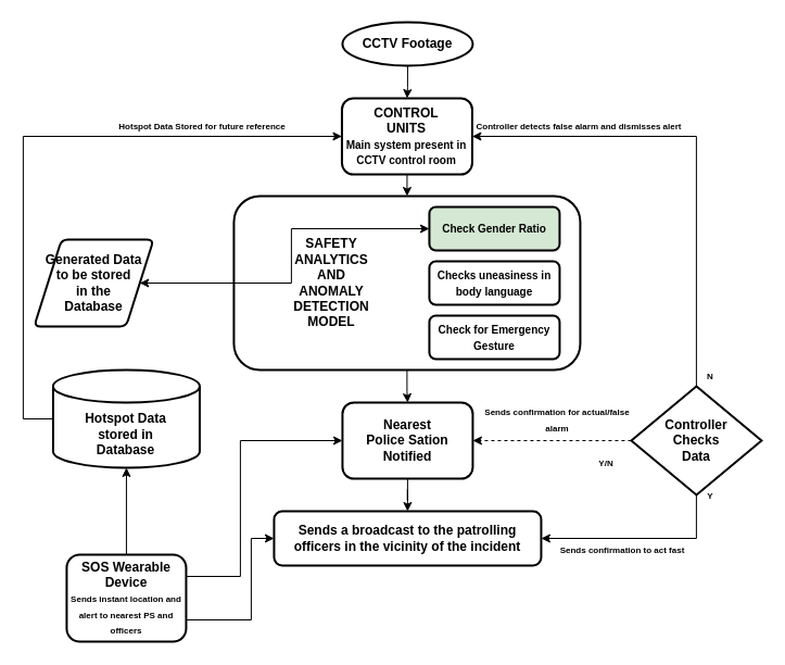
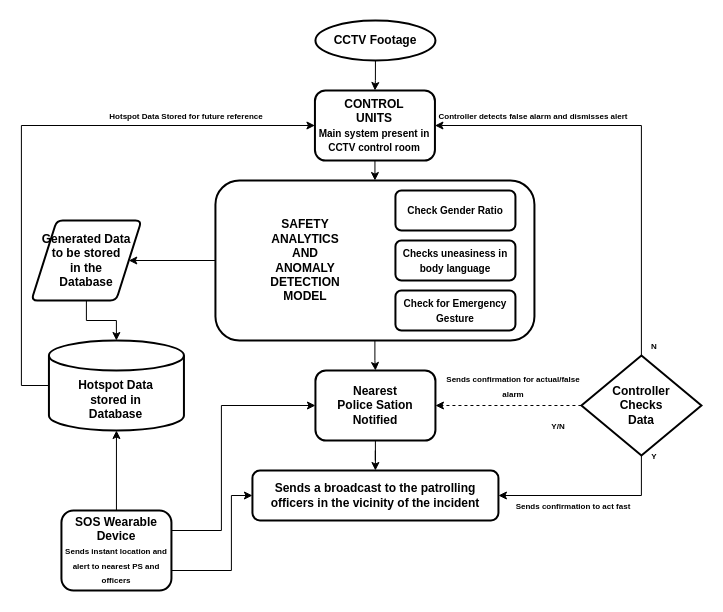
  <mxCell id="0" />
  <mxCell id="1" parent="0" />
  <mxCell id="2" style="edgeStyle=orthogonalEdgeStyle;rounded=0;orthogonalLoop=1;jettySize=auto;html=1;exitX=0;exitY=0.5;exitDx=0;exitDy=0;entryX=1;entryY=0.5;entryDx=0;entryDy=0;" edge="1" parent="1" source="4" target="11"><mxGeometry relative="1" as="geometry" /></mxCell>
  <mxCell id="3" style="edgeStyle=orthogonalEdgeStyle;rounded=0;orthogonalLoop=1;jettySize=auto;html=1;entryX=0.5;entryY=0;entryDx=0;entryDy=0;" edge="1" parent="1" source="4" target="17"><mxGeometry relative="1" as="geometry" /></mxCell>
  <mxCell id="4" value="&lt;div style=&quot;text-align: center;&quot;&gt;&lt;b&gt;&lt;span style=&quot;background-color: initial; white-space: pre;&quot;&gt;&#09;&lt;span style=&quot;white-space: pre;&quot;&gt;&#09;&lt;/span&gt;&lt;/span&gt;&lt;span style=&quot;background-color: initial;&quot;&gt;SAFETY&lt;/span&gt;&lt;/b&gt;&lt;/div&gt;&lt;div style=&quot;text-align: center;&quot;&gt;&lt;b&gt;&lt;span style=&quot;white-space: pre;&quot;&gt;&#09;&lt;span style=&quot;white-space: pre;&quot;&gt;&#09;&lt;/span&gt;&lt;/span&gt;ANALYTICS&lt;/b&gt;&lt;/div&gt;&lt;div style=&quot;text-align: center;&quot;&gt;&lt;b&gt;&lt;span style=&quot;white-space: pre;&quot;&gt;&#09;&lt;span style=&quot;white-space: pre;&quot;&gt;&#09;&lt;/span&gt;&lt;/span&gt;AND&lt;/b&gt;&lt;/div&gt;&lt;div style=&quot;text-align: center;&quot;&gt;&lt;b&gt;&lt;span style=&quot;white-space: pre;&quot;&gt;&#09;&lt;span style=&quot;white-space: pre;&quot;&gt;&#09;&lt;/span&gt;&lt;/span&gt;ANOMALY&lt;/b&gt;&lt;/div&gt;&lt;div style=&quot;text-align: center;&quot;&gt;&lt;b&gt;&lt;span style=&quot;white-space: pre;&quot;&gt;&#09;&lt;span style=&quot;white-space: pre;&quot;&gt;&#09;&lt;/span&gt;&lt;/span&gt;DETECTION&lt;/b&gt;&lt;/div&gt;&lt;div style=&quot;text-align: center;&quot;&gt;&lt;b&gt;&lt;span style=&quot;white-space: pre;&quot;&gt;&#09;&lt;/span&gt;&lt;span style=&quot;white-space: pre;&quot;&gt;&#09;&lt;/span&gt;MODEL&lt;/b&gt;&lt;/div&gt;" style="rounded=1;whiteSpace=wrap;html=1;align=left;strokeWidth=2;" vertex="1" parent="1"><mxGeometry x="214.94" y="180" width="319" height="160" as="geometry" /></mxCell>
- <mxCell id="5" value="&lt;font style=&quot;font-size: 10px;&quot;&gt;&lt;b&gt;Check Gender Ratio&lt;/b&gt;&lt;/font&gt;" style="rounded=1;whiteSpace=wrap;html=1;strokeWidth=2;fillColor=#d5e8d4;" vertex="1" parent="1"><mxGeometry x="394.94" y="190" width="120" height="40" as="geometry" /></mxCell>
+ <mxCell id="5" value="&lt;font style=&quot;font-size: 10px;&quot;&gt;&lt;b&gt;Check Gender Ratio&lt;/b&gt;&lt;/font&gt;" style="rounded=1;whiteSpace=wrap;html=1;strokeWidth=2;" vertex="1" parent="1"><mxGeometry x="394.94" y="190" width="120" height="40" as="geometry" /></mxCell>
  <mxCell id="6" value="&lt;font style=&quot;font-size: 10px;&quot;&gt;&lt;b&gt;Checks uneasiness in body language&lt;/b&gt;&lt;/font&gt;" style="rounded=1;whiteSpace=wrap;html=1;strokeWidth=2;" vertex="1" parent="1"><mxGeometry x="394.94" y="240" width="120" height="40" as="geometry" /></mxCell>
  <mxCell id="7" value="&lt;font style=&quot;font-size: 10px;&quot;&gt;&lt;b&gt;Check for Emergency Gesture&lt;/b&gt;&lt;/font&gt;" style="rounded=1;whiteSpace=wrap;html=1;strokeWidth=2;" vertex="1" parent="1"><mxGeometry x="394.94" y="290" width="120" height="40" as="geometry" /></mxCell>
  <mxCell id="8" style="edgeStyle=orthogonalEdgeStyle;rounded=0;orthogonalLoop=1;jettySize=auto;html=1;exitX=0.5;exitY=1;exitDx=0;exitDy=0;entryX=0.5;entryY=0;entryDx=0;entryDy=0;" edge="1" parent="1" source="9" target="4"><mxGeometry relative="1" as="geometry" /></mxCell>
  <mxCell id="9" value="&lt;b&gt;CONTROL&lt;/b&gt;&lt;div&gt;&lt;b&gt;UNITS&lt;/b&gt;&lt;/div&gt;&lt;div&gt;&lt;font style=&quot;font-size: 10px;&quot;&gt;&lt;b&gt;Main system present in CCTV control room&lt;/b&gt;&lt;/font&gt;&lt;/div&gt;" style="rounded=1;whiteSpace=wrap;html=1;strokeWidth=2;" vertex="1" parent="1"><mxGeometry x="314.44" y="90" width="120" height="70" as="geometry" /></mxCell>
- <mxCell id="10" value="" style="edgeStyle=orthogonalEdgeStyle;rounded=0;orthogonalLoop=1;jettySize=auto;html=1;" edge="1" parent="1" source="11" target="5"><mxGeometry relative="1" as="geometry" /></mxCell>
+ <mxCell id="10" value="" style="edgeStyle=orthogonalEdgeStyle;rounded=0;orthogonalLoop=1;jettySize=auto;html=1;" edge="1" parent="1" source="11" target="13"><mxGeometry relative="1" as="geometry" /></mxCell>
  <mxCell id="11" value="&lt;b&gt;Generated Data&lt;/b&gt;&lt;div&gt;&lt;b&gt;to be stored&lt;/b&gt;&lt;/div&gt;&lt;div&gt;&lt;b&gt;in the&lt;/b&gt;&lt;/div&gt;&lt;div&gt;&lt;b&gt;Database&lt;/b&gt;&lt;/div&gt;" style="shape=parallelogram;html=1;strokeWidth=2;perimeter=parallelogramPerimeter;whiteSpace=wrap;rounded=1;arcSize=12;size=0.23;" vertex="1" parent="1"><mxGeometry x="30.94" y="220" width="110" height="80" as="geometry" /></mxCell>
  <mxCell id="12" style="edgeStyle=orthogonalEdgeStyle;rounded=0;orthogonalLoop=1;jettySize=auto;html=1;entryX=0;entryY=0.5;entryDx=0;entryDy=0;" edge="1" parent="1" source="13" target="9"><mxGeometry relative="1" as="geometry"><Array as="points"><mxPoint x="20.94" y="385" /><mxPoint x="20.94" y="125" /></Array></mxGeometry></mxCell>
  <mxCell id="13" value="&lt;div&gt;&lt;b&gt;&lt;br&gt;&lt;/b&gt;&lt;/div&gt;&lt;div&gt;&lt;b&gt;&lt;br&gt;&lt;/b&gt;&lt;/div&gt;&lt;b&gt;Hotspot Data&lt;/b&gt;&lt;div&gt;&lt;b&gt;stored in&lt;/b&gt;&lt;/div&gt;&lt;div&gt;&lt;b&gt;Database&lt;/b&gt;&lt;/div&gt;" style="strokeWidth=2;html=1;shape=mxgraph.flowchart.database;whiteSpace=wrap;" vertex="1" parent="1"><mxGeometry x="48.44" y="340" width="135" height="90" as="geometry" /></mxCell>
  <mxCell id="14" style="edgeStyle=orthogonalEdgeStyle;rounded=0;orthogonalLoop=1;jettySize=auto;html=1;entryX=0.5;entryY=0;entryDx=0;entryDy=0;" edge="1" parent="1" source="15" target="9"><mxGeometry relative="1" as="geometry" /></mxCell>
  <mxCell id="15" value="&lt;b&gt;CCTV Footage&lt;/b&gt;" style="ellipse;whiteSpace=wrap;html=1;strokeWidth=2;" vertex="1" parent="1"><mxGeometry x="314.94" y="20" width="120" height="40" as="geometry" /></mxCell>
  <mxCell id="16" value="" style="edgeStyle=orthogonalEdgeStyle;rounded=0;orthogonalLoop=1;jettySize=auto;html=1;" edge="1" parent="1" source="17" target="18"><mxGeometry relative="1" as="geometry" /></mxCell>
  <mxCell id="17" value="&lt;b&gt;Nearest&lt;/b&gt;&lt;div&gt;&lt;b&gt;Police Sation&lt;/b&gt;&lt;/div&gt;&lt;div&gt;&lt;b&gt;Notified&lt;/b&gt;&lt;/div&gt;" style="rounded=1;whiteSpace=wrap;html=1;strokeWidth=2;" vertex="1" parent="1"><mxGeometry x="314.94" y="370" width="120" height="70" as="geometry" /></mxCell>
  <mxCell id="18" value="&lt;b&gt;Sends a broadcast to the patrolling officers in the vicinity of the incident&lt;/b&gt;" style="rounded=1;whiteSpace=wrap;html=1;strokeWidth=2;" vertex="1" parent="1"><mxGeometry x="251.94" y="470" width="246" height="50" as="geometry" /></mxCell>
  <mxCell id="19" style="edgeStyle=orthogonalEdgeStyle;rounded=0;orthogonalLoop=1;jettySize=auto;html=1;entryX=1;entryY=0.5;entryDx=0;entryDy=0;dashed=1;" edge="1" parent="1" source="22" target="17"><mxGeometry relative="1" as="geometry" /></mxCell>
  <mxCell id="20" style="edgeStyle=orthogonalEdgeStyle;rounded=0;orthogonalLoop=1;jettySize=auto;html=1;entryX=1;entryY=0.5;entryDx=0;entryDy=0;" edge="1" parent="1" source="22" target="18"><mxGeometry relative="1" as="geometry"><Array as="points"><mxPoint x="640.94" y="495" /></Array></mxGeometry></mxCell>
  <mxCell id="21" style="edgeStyle=orthogonalEdgeStyle;rounded=0;orthogonalLoop=1;jettySize=auto;html=1;entryX=1;entryY=0.5;entryDx=0;entryDy=0;" edge="1" parent="1" source="22" target="9"><mxGeometry relative="1" as="geometry"><Array as="points"><mxPoint x="640.94" y="125" /></Array></mxGeometry></mxCell>
  <mxCell id="22" value="&lt;b&gt;Controller&lt;/b&gt;&lt;div&gt;&lt;b&gt;Checks&lt;/b&gt;&lt;/div&gt;&lt;div&gt;&lt;b&gt;Data&lt;/b&gt;&lt;/div&gt;" style="strokeWidth=2;html=1;shape=mxgraph.flowchart.decision;whiteSpace=wrap;" vertex="1" parent="1"><mxGeometry x="580.94" y="355" width="120" height="100" as="geometry" /></mxCell>
  <mxCell id="23" value="&lt;font style=&quot;font-size: 8px;&quot;&gt;&lt;b&gt;Hotspot Data Stored for future reference&lt;/b&gt;&lt;/font&gt;" style="text;html=1;align=center;verticalAlign=middle;whiteSpace=wrap;rounded=0;" vertex="1" parent="1"><mxGeometry x="90.94" y="100" width="190" height="30" as="geometry" /></mxCell>
  <mxCell id="24" value="&lt;font style=&quot;font-size: 8px;&quot;&gt;&lt;b&gt;Controller detects false alarm and dismisses alert&lt;/b&gt;&lt;/font&gt;" style="text;html=1;align=center;verticalAlign=middle;whiteSpace=wrap;rounded=0;" vertex="1" parent="1"><mxGeometry x="434.94" y="100" width="196" height="30" as="geometry" /></mxCell>
  <mxCell id="25" value="&lt;font style=&quot;font-size: 8px;&quot;&gt;&lt;b&gt;Sends confirmation to act fast&lt;/b&gt;&lt;/font&gt;" style="text;html=1;align=center;verticalAlign=middle;whiteSpace=wrap;rounded=0;" vertex="1" parent="1"><mxGeometry x="504.94" y="490" width="136" height="30" as="geometry" /></mxCell>
  <mxCell id="26" value="&lt;font style=&quot;font-size: 8px;&quot;&gt;&lt;b&gt;Sends confirmation for actual/false alarm&lt;/b&gt;&lt;/font&gt;" style="text;html=1;align=center;verticalAlign=middle;whiteSpace=wrap;rounded=0;" vertex="1" parent="1"><mxGeometry x="444.94" y="370" width="136" height="30" as="geometry" /></mxCell>
  <mxCell id="27" value="&lt;font style=&quot;font-size: 8px;&quot;&gt;&lt;b&gt;Y/N&lt;/b&gt;&lt;/font&gt;" style="text;html=1;align=center;verticalAlign=middle;whiteSpace=wrap;rounded=0;" vertex="1" parent="1"><mxGeometry x="544.94" y="410" width="26" height="30" as="geometry" /></mxCell>
  <mxCell id="28" value="&lt;font style=&quot;font-size: 8px;&quot;&gt;&lt;b&gt;Y&lt;/b&gt;&lt;/font&gt;" style="text;html=1;align=center;verticalAlign=middle;whiteSpace=wrap;rounded=0;" vertex="1" parent="1"><mxGeometry x="640.94" y="440" width="26" height="30" as="geometry" /></mxCell>
  <mxCell id="29" value="&lt;font style=&quot;font-size: 8px;&quot;&gt;&lt;b&gt;N&lt;/b&gt;&lt;/font&gt;" style="text;html=1;align=center;verticalAlign=middle;whiteSpace=wrap;rounded=0;" vertex="1" parent="1"><mxGeometry x="640.94" y="330" width="26" height="30" as="geometry" /></mxCell>
  <mxCell id="30" style="edgeStyle=orthogonalEdgeStyle;rounded=0;orthogonalLoop=1;jettySize=auto;html=1;exitX=1;exitY=0.25;exitDx=0;exitDy=0;entryX=0;entryY=0.5;entryDx=0;entryDy=0;" edge="1" parent="1" source="32" target="17"><mxGeometry relative="1" as="geometry"><mxPoint x="210.94" y="490" as="targetPoint" /><Array as="points"><mxPoint x="220.94" y="530" /><mxPoint x="220.94" y="405" /></Array></mxGeometry></mxCell>
  <mxCell id="31" style="edgeStyle=orthogonalEdgeStyle;rounded=0;orthogonalLoop=1;jettySize=auto;html=1;exitX=1;exitY=0.75;exitDx=0;exitDy=0;entryX=0;entryY=0.5;entryDx=0;entryDy=0;" edge="1" parent="1" source="32" target="18"><mxGeometry relative="1" as="geometry"><Array as="points"><mxPoint x="230.94" y="570" /><mxPoint x="230.94" y="495" /></Array></mxGeometry></mxCell>
  <mxCell id="32" value="&lt;b&gt;SOS Wearable Device&lt;/b&gt;&lt;div&gt;&lt;span style=&quot;font-size: 8px;&quot;&gt;&lt;b&gt;Sends instant location and alert to nearest PS and officers&lt;/b&gt;&lt;/span&gt;&lt;br&gt;&lt;/div&gt;" style="rounded=1;whiteSpace=wrap;html=1;strokeWidth=2;" vertex="1" parent="1"><mxGeometry x="60.94" y="510" width="110" height="80" as="geometry" /></mxCell>
  <mxCell id="33" style="edgeStyle=orthogonalEdgeStyle;rounded=0;orthogonalLoop=1;jettySize=auto;html=1;entryX=0.5;entryY=1;entryDx=0;entryDy=0;entryPerimeter=0;" edge="1" parent="1" source="32" target="13"><mxGeometry relative="1" as="geometry" /></mxCell>
